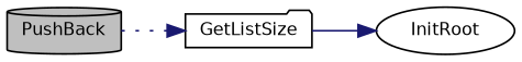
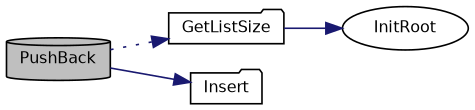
  digraph {
    rankdir=LR
    node [color=black fillcolor=white fontname=Helvetica fontsize=10 shape=folder style=filled]
    edge [color=midnightblue fontname=Helvetica fontsize=10 labelfontname=Helvetica labelfontsize=10 style=solid]
    n1 [fillcolor=grey75 fontcolor=black height=0.2 label=PushBack shape=cylinder width=0.4]
    n2 [height=0.2 label=GetListSize width=0.4]
+   n3 [height=0.2 label=Insert width=0.4]
    n4 [height=0.2 label=InitRoot shape=ellipse width=0.4]
    n1 -> n2 [style=dotted]
+   n1 -> n3
    n2 -> n4
  }
